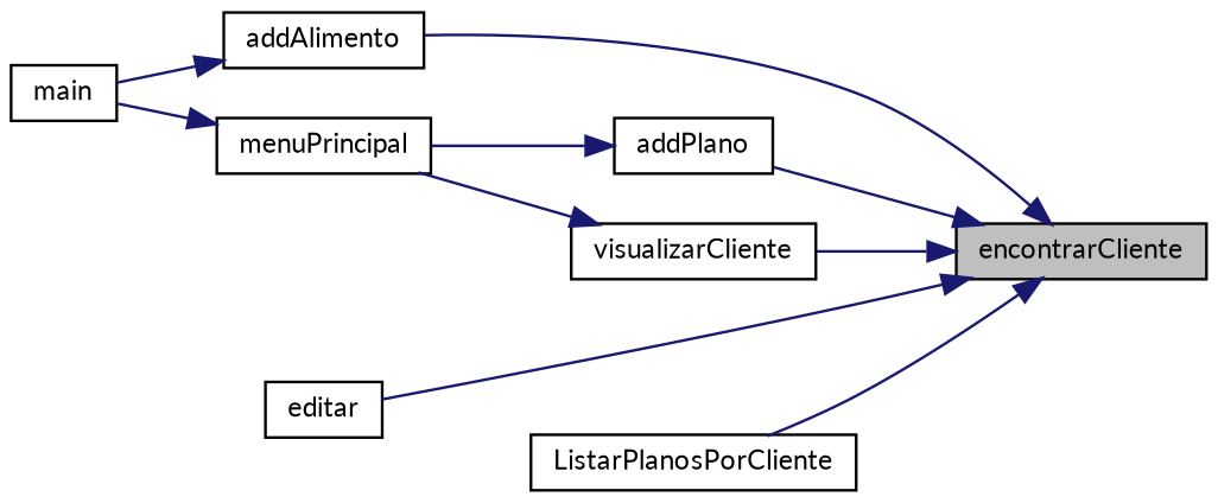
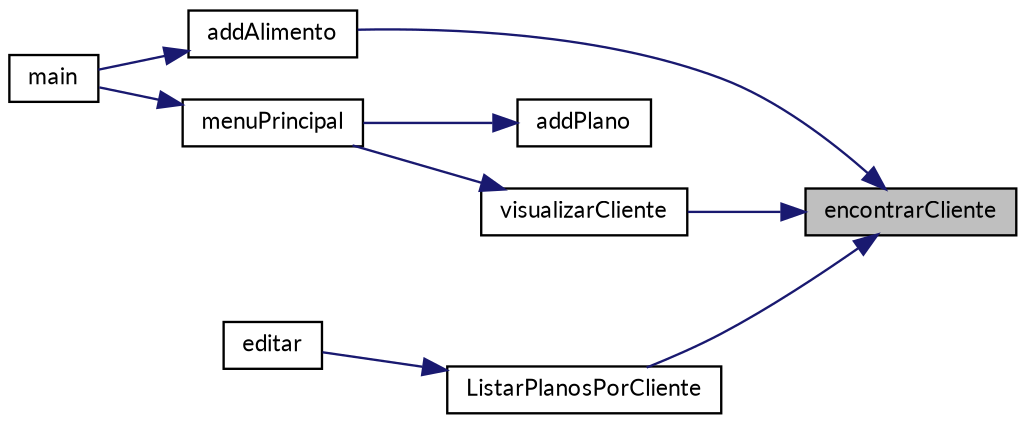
  digraph {
    fontname=Lato
    rankdir=RL
    node [color=black fillcolor=white fontname=Lato fontsize=10 shape=record style=filled]
    edge [color=midnightblue dir=back fontname=Lato fontsize=10 labelfontname=Helvetica labelfontsize=10 style=solid]
    n1 [fillcolor=grey75 fontcolor=black height=0.2 label=encontrarCliente width=0.4]
    n2 [height=0.2 label=addAlimento width=0.4]
    n3 [height=0.2 label=addPlano width=0.4]
    n4 [height=0.2 label=editar width=0.4]
    n5 [height=0.2 label=ListarPlanosPorCliente width=0.4]
    n6 [height=0.2 label=visualizarCliente width=0.4]
    n7 [height=0.2 label=main width=0.4]
    n8 [height=0.2 label=menuPrincipal width=0.4]
    n1 -> n2
-   n1 -> n3
-   n1 -> n4
+   n5 -> n4
    n1 -> n5
    n1 -> n6
    n2 -> n7
    n3 -> n8
    n6 -> n8
    n8 -> n7
  }
